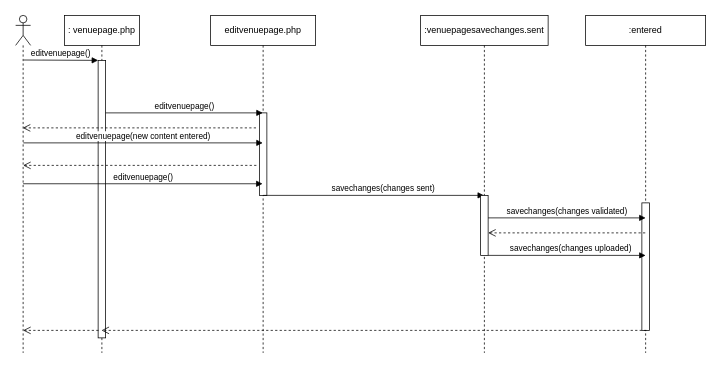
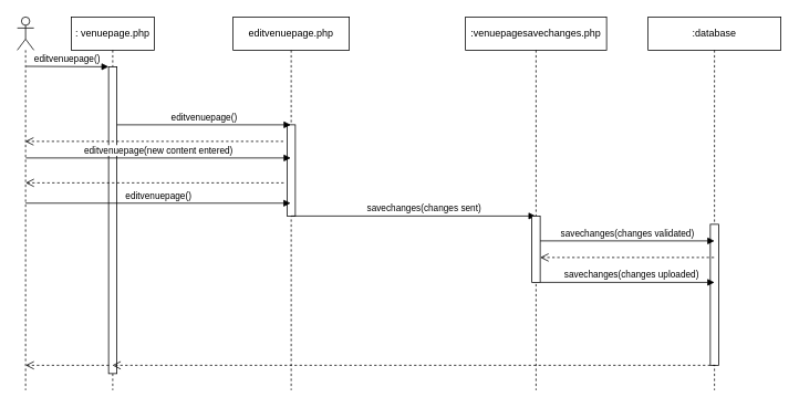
  <mxCell id="0" />
  <mxCell id="1" parent="0" />
  <mxCell id="2" value="&lt;font style=&quot;vertical-align: inherit&quot;&gt;&lt;font style=&quot;vertical-align: inherit&quot;&gt;: venuepage.php&lt;/font&gt;&lt;/font&gt;" style="shape=umlLifeline;perimeter=lifelinePerimeter;whiteSpace=wrap;html=1;container=1;collapsible=0;recursiveResize=0;outlineConnect=0;" parent="1" vertex="1"><mxGeometry x="85" y="20" width="100" height="450" as="geometry" /></mxCell>
  <mxCell id="3" value="" style="html=1;points=[];perimeter=orthogonalPerimeter;" parent="2" vertex="1"><mxGeometry x="45" y="60" width="10" height="370" as="geometry" /></mxCell>
- <mxCell id="4" value=":entered" style="shape=umlLifeline;perimeter=lifelinePerimeter;whiteSpace=wrap;html=1;container=1;collapsible=0;recursiveResize=0;outlineConnect=0;" parent="1" vertex="1"><mxGeometry x="780" y="20" width="160" height="450" as="geometry" /></mxCell>
+ <mxCell id="4" value=":database" style="shape=umlLifeline;perimeter=lifelinePerimeter;whiteSpace=wrap;html=1;container=1;collapsible=0;recursiveResize=0;outlineConnect=0;" parent="1" vertex="1"><mxGeometry x="780" y="20" width="160" height="450" as="geometry" /></mxCell>
  <mxCell id="5" value="" style="html=1;points=[];perimeter=orthogonalPerimeter;" parent="4" vertex="1"><mxGeometry x="75" y="250" width="10" height="170" as="geometry" /></mxCell>
  <mxCell id="6" value="&lt;font style=&quot;vertical-align: inherit&quot;&gt;&lt;font style=&quot;vertical-align: inherit&quot;&gt;editvenuepage.php&lt;/font&gt;&lt;/font&gt;" style="shape=umlLifeline;perimeter=lifelinePerimeter;whiteSpace=wrap;html=1;container=1;collapsible=0;recursiveResize=0;outlineConnect=0;" parent="1" vertex="1"><mxGeometry x="280" y="20" width="140" height="450" as="geometry" /></mxCell>
  <mxCell id="7" value="" style="html=1;points=[];perimeter=orthogonalPerimeter;" parent="6" vertex="1"><mxGeometry x="65" y="130" width="10" height="110" as="geometry" /></mxCell>
  <mxCell id="8" value="&lt;font style=&quot;vertical-align: inherit&quot;&gt;&lt;font style=&quot;vertical-align: inherit&quot;&gt;editvenuepage()&lt;/font&gt;&lt;/font&gt;" style="html=1;verticalAlign=bottom;endArrow=block;" parent="1" target="6" edge="1"><mxGeometry width="80" relative="1" as="geometry"><mxPoint x="140" y="150" as="sourcePoint" /><mxPoint x="220" y="150" as="targetPoint" /></mxGeometry></mxCell>
  <mxCell id="9" value="savechanges(changes sent)" style="html=1;verticalAlign=bottom;endArrow=block;" parent="1" target="11" edge="1"><mxGeometry x="0.087" width="80" relative="1" as="geometry"><mxPoint x="350" y="260" as="sourcePoint" /><mxPoint x="540" y="260" as="targetPoint" /><mxPoint as="offset" /></mxGeometry></mxCell>
  <mxCell id="10" value="" style="shape=umlLifeline;participant=umlActor;perimeter=lifelinePerimeter;whiteSpace=wrap;html=1;container=1;collapsible=0;recursiveResize=0;verticalAlign=top;spacingTop=36;labelBackgroundColor=#ffffff;outlineConnect=0;" parent="1" vertex="1"><mxGeometry x="20" y="20" width="20" height="450" as="geometry" /></mxCell>
- <mxCell id="11" value=":venuepagesavechanges.sent" style="shape=umlLifeline;perimeter=lifelinePerimeter;whiteSpace=wrap;html=1;container=1;collapsible=0;recursiveResize=0;outlineConnect=0;" parent="1" vertex="1"><mxGeometry x="560" y="20" width="170" height="450" as="geometry" /></mxCell>
+ <mxCell id="11" value=":venuepagesavechanges.php" style="shape=umlLifeline;perimeter=lifelinePerimeter;whiteSpace=wrap;html=1;container=1;collapsible=0;recursiveResize=0;outlineConnect=0;" parent="1" vertex="1"><mxGeometry x="560" y="20" width="170" height="450" as="geometry" /></mxCell>
  <mxCell id="12" value="" style="html=1;points=[];perimeter=orthogonalPerimeter;" parent="1" vertex="1"><mxGeometry x="640" y="260" width="10" height="80" as="geometry" /></mxCell>
  <mxCell id="13" value="savechanges(changes uploaded)" style="html=1;verticalAlign=bottom;endArrow=block;entryX=0.5;entryY=0.412;entryDx=0;entryDy=0;entryPerimeter=0;" parent="1" target="5" edge="1"><mxGeometry x="0.048" width="80" relative="1" as="geometry"><mxPoint x="650" y="340" as="sourcePoint" /><mxPoint x="850" y="340" as="targetPoint" /><mxPoint as="offset" /></mxGeometry></mxCell>
  <mxCell id="14" value="&lt;font style=&quot;vertical-align: inherit&quot;&gt;&lt;font style=&quot;vertical-align: inherit&quot;&gt;editvenuepage()&lt;/font&gt;&lt;/font&gt;" style="html=1;verticalAlign=bottom;endArrow=block;" parent="1" edge="1"><mxGeometry width="80" relative="1" as="geometry"><mxPoint x="30.5" y="79.5" as="sourcePoint" /><mxPoint x="130" y="80" as="targetPoint" /></mxGeometry></mxCell>
  <mxCell id="15" value="" style="html=1;verticalAlign=bottom;endArrow=open;dashed=1;endSize=8;" parent="1" target="10" edge="1"><mxGeometry relative="1" as="geometry"><mxPoint x="340.5" y="170" as="sourcePoint" /><mxPoint x="240" y="170" as="targetPoint" /></mxGeometry></mxCell>
  <mxCell id="16" value="&lt;font style=&quot;vertical-align: inherit&quot;&gt;&lt;font style=&quot;vertical-align: inherit&quot;&gt;editvenuepage(new content entered)&lt;/font&gt;&lt;/font&gt;" style="html=1;verticalAlign=bottom;endArrow=block;" parent="1" target="6" edge="1"><mxGeometry width="80" relative="1" as="geometry"><mxPoint x="30.25" y="190" as="sourcePoint" /><mxPoint x="239.75" y="190" as="targetPoint" /></mxGeometry></mxCell>
  <mxCell id="17" value="" style="html=1;verticalAlign=bottom;endArrow=open;dashed=1;endSize=8;" parent="1" edge="1"><mxGeometry relative="1" as="geometry"><mxPoint x="341" y="220" as="sourcePoint" /><mxPoint x="30" y="220" as="targetPoint" /></mxGeometry></mxCell>
  <mxCell id="18" value="&lt;font style=&quot;vertical-align: inherit&quot;&gt;&lt;font style=&quot;vertical-align: inherit&quot;&gt;editvenuepage()&lt;/font&gt;&lt;/font&gt;" style="html=1;verticalAlign=bottom;endArrow=block;" parent="1" edge="1"><mxGeometry width="80" relative="1" as="geometry"><mxPoint x="30" y="244.5" as="sourcePoint" /><mxPoint x="349.25" y="244.5" as="targetPoint" /></mxGeometry></mxCell>
  <mxCell id="19" value="" style="html=1;verticalAlign=bottom;endArrow=open;dashed=1;endSize=8;" parent="1" target="2" edge="1"><mxGeometry relative="1" as="geometry"><mxPoint x="861" y="440" as="sourcePoint" /><mxPoint x="550" y="440" as="targetPoint" /></mxGeometry></mxCell>
  <mxCell id="20" value="" style="html=1;verticalAlign=bottom;endArrow=open;dashed=1;endSize=8;" parent="1" edge="1"><mxGeometry relative="1" as="geometry"><mxPoint x="130.5" y="440" as="sourcePoint" /><mxPoint x="30" y="440" as="targetPoint" /></mxGeometry></mxCell>
  <mxCell id="21" value="savechanges(changes validated)" style="html=1;verticalAlign=bottom;endArrow=block;entryX=0.5;entryY=0.412;entryDx=0;entryDy=0;entryPerimeter=0;" parent="1" edge="1"><mxGeometry width="80" relative="1" as="geometry"><mxPoint x="650" y="290" as="sourcePoint" /><mxPoint x="860" y="290.04" as="targetPoint" /></mxGeometry></mxCell>
  <mxCell id="22" value="" style="html=1;verticalAlign=bottom;endArrow=open;dashed=1;endSize=8;" parent="1" source="4" edge="1"><mxGeometry relative="1" as="geometry"><mxPoint x="730" y="310" as="sourcePoint" /><mxPoint x="650" y="310" as="targetPoint" /></mxGeometry></mxCell>
